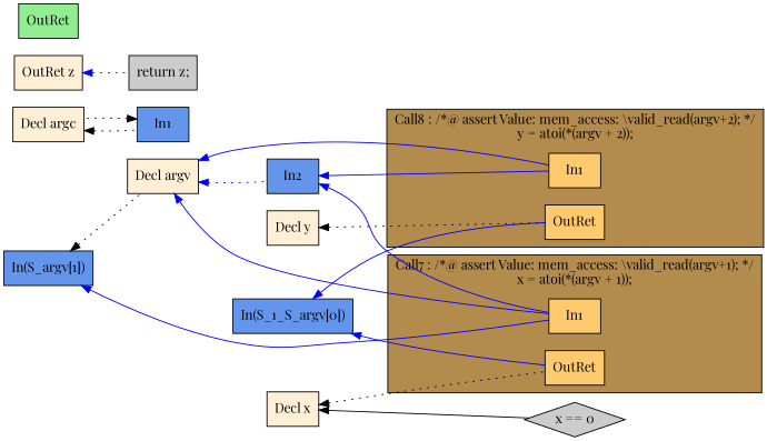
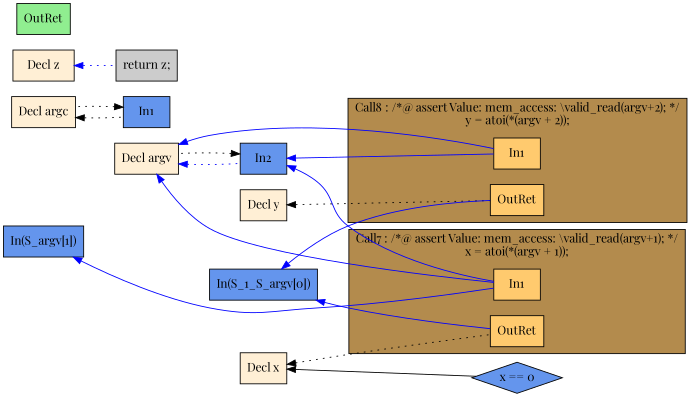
  digraph {
    fontname="Playfair Display"
    rankdir=LR
    node [fillcolor="#FFEFD5" fontname="Playfair Display" shape=box style=filled]
    edge [color="#0000FF" dir=back fontname="Playfair Display"]
    n1 [fillcolor="#FFCA6E" label=In1]
    n2 [fillcolor="#FFCA6E" label=OutRet]
    n3 [fillcolor="#FFCA6E" label=In1]
    n4 [fillcolor="#FFCA6E" label=OutRet]
    n5 [label="Decl argc"]
    n6 [fillcolor="#6495ED" label=In1]
    n7 [label="Decl argv"]
    n8 [fillcolor="#6495ED" label=In2]
    n9 [label="Decl x"]
-   n10 [fillcolor="#CCCCCC" label="x == 0" shape=diamond]
+   n10 [fillcolor="#6495ED" label="x == 0" shape=diamond]
    n11 [label="Decl y"]
-   n12 [label="OutRet z"]
+   n12 [label="Decl z"]
    n13 [fillcolor="#CCCCCC" label="return z;"]
    n14 [fillcolor="#90EE90" label=OutRet]
    n15 [fillcolor="#6495ED" label="In(S_1_S_argv[0])"]
    n16 [fillcolor="#6495ED" label="In(S_argv[1])"]
    subgraph cluster_1 {
      fillcolor="#B38B4D"
      label="Call8 : /*@ assert Value: mem_access: \\valid_read(argv+2); */\ny = atoi(*(argv + 2));"
      style=filled
      n1
      n2
    }
    subgraph cluster_2 {
      fillcolor="#B38B4D"
      label="Call7 : /*@ assert Value: mem_access: \\valid_read(argv+1); */\nx = atoi(*(argv + 1));"
      style=filled
      n3
      n4
    }
    n5 -> n6 [color="#000000" style=dotted]
    n6 -> n5 [color="#000000" style=dotted]
    n7 -> n1
    n7 -> n3
    n7 -> n8 [style=dotted]
    n8 -> n1
    n8 -> n3
-   n16 -> n7 [color="#000000" style=dotted]
+   n8 -> n7 [color="#000000" style=dotted]
    n9 -> n4 [color="#000000" style=dotted]
    n9 -> n10 [color="#000000"]
    n11 -> n2 [color="#000000" style=dotted]
    n12 -> n13 [style=dotted]
    n15 -> n2
    n15 -> n4
    n16 -> n3
  }
